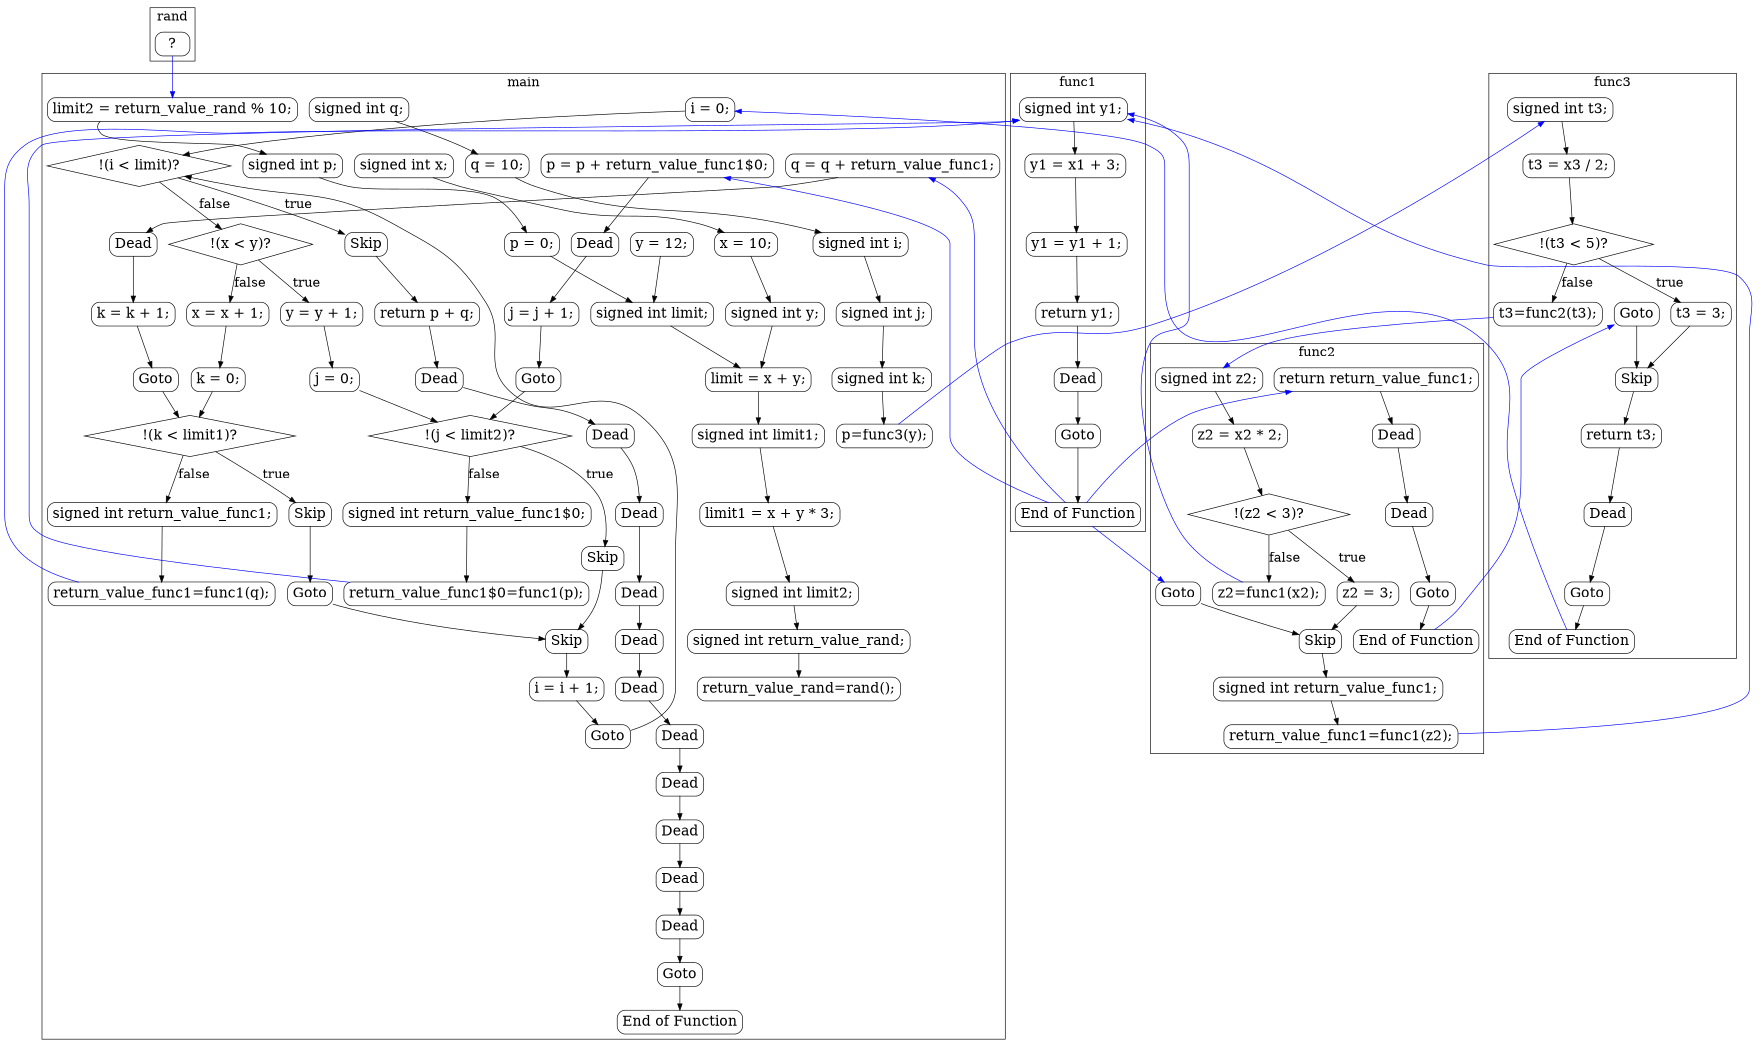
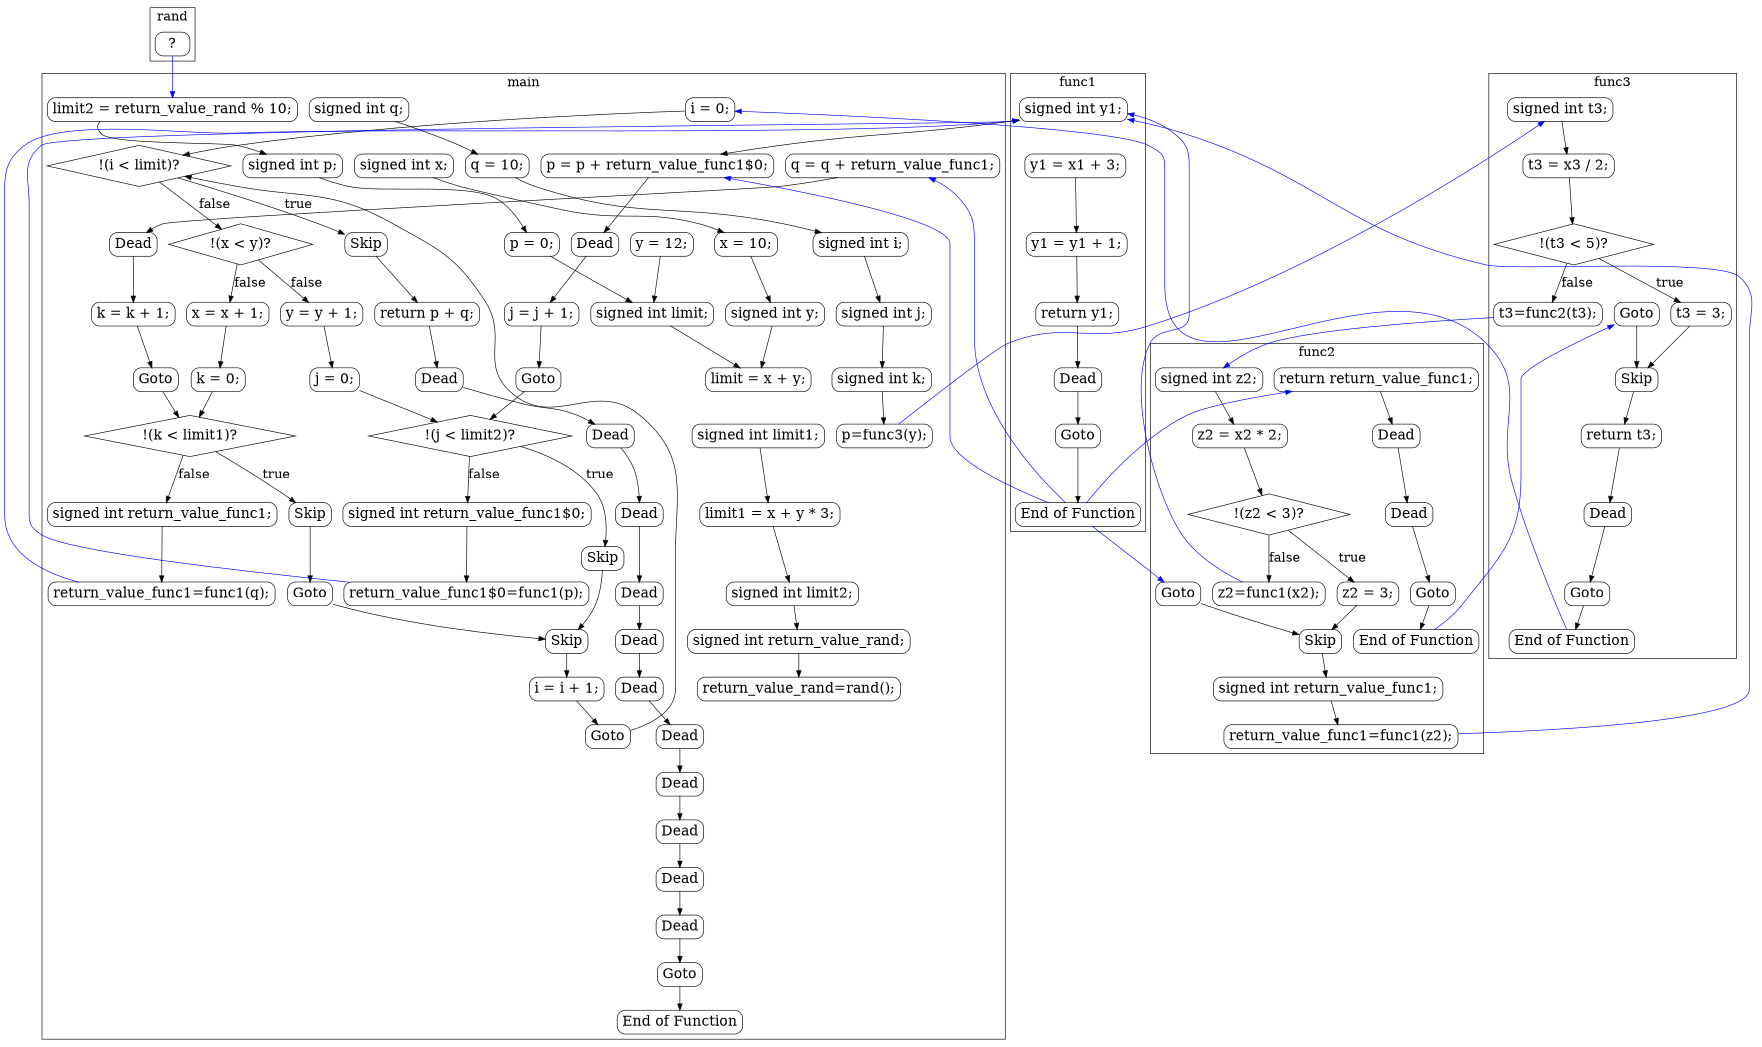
  digraph {
    color=black
    compound=true
    fontname="DejaVu Serif"
    fontsize=20
    node [fontname="DejaVu Serif" fontsize=22 shape=Mrecord]
    edge [fontname="DejaVu Serif"]
    n1 [label="signed int x;"]
    n2 [label="x = 10;"]
    n3 [label="signed int y;"]
    n4 [label="y = 12;"]
    n5 [label="signed int limit;"]
    n6 [label="limit = x + y;"]
    n7 [label="signed int limit1;"]
    n8 [label="limit1 = x + y * 3;"]
    n9 [label="signed int limit2;"]
    n10 [label="signed int return_value_rand;"]
    n11 [label="return_value_rand=rand();"]
    n12 [label="limit2 = return_value_rand % 10;"]
    n13 [label="signed int p;"]
    n14 [label="p = 0;"]
    n15 [label="signed int q;"]
    n16 [label="q = 10;"]
    n17 [label="signed int i;"]
    n18 [label="signed int j;"]
    n19 [label="signed int k;"]
    n20 [label="p=func3(y);"]
    n21 [label="i = 0;"]
    n22 [label="!(i \< limit)?" shape=diamond]
    n23 [label=Skip]
    n24 [label="!(x \< y)?" shape=diamond]
    n25 [label="return p + q;"]
    n26 [label="y = y + 1;"]
    n27 [label="x = x + 1;"]
    n28 [label=Dead]
    n29 [label="j = 0;"]
    n30 [label="k = 0;"]
    n31 [label=Dead]
    n32 [label="!(j \< limit2)?" shape=diamond]
    n33 [label="!(k \< limit1)?" shape=diamond]
    n34 [label=Dead]
    n35 [label=Skip]
    n36 [label="signed int return_value_func1$0;"]
    n37 [label=Skip]
    n38 [label="signed int return_value_func1;"]
    n39 [label=Dead]
    n40 [label=Skip]
    n41 [label="return_value_func1$0=func1(p);"]
    n42 [label=Goto]
    n43 [label="return_value_func1=func1(q);"]
    n44 [label=Dead]
    n45 [label="i = i + 1;"]
    n46 [label=Dead]
    n47 [label=Goto]
    n48 [label=Dead]
    n49 [label="p = p + return_value_func1$0;"]
    n50 [label=Dead]
    n51 [label="j = j + 1;"]
    n52 [label="q = q + return_value_func1;"]
    n53 [label=Dead]
    n54 [label="k = k + 1;"]
    n55 [label=Dead]
    n56 [label=Goto]
    n57 [label=Goto]
    n58 [label=Dead]
    n59 [label=Dead]
    n60 [label=Dead]
    n61 [label=Goto]
    n62 [label="End of Function"]
    n63 [label="signed int z2;"]
    n64 [label="z2 = x2 * 2;"]
    n65 [label="!(z2 \< 3)?" shape=diamond]
    n66 [label="z2 = 3;"]
    n67 [label="z2=func1(x2);"]
    n68 [label=Skip]
    n69 [label="signed int return_value_func1;"]
    n70 [label="return_value_func1=func1(z2);"]
    n71 [label=Goto]
    n72 [label="return return_value_func1;"]
    n73 [label=Dead]
    n74 [label=Dead]
    n75 [label=Goto]
    n76 [label="End of Function"]
    n77 [label="signed int y1;"]
    n78 [label="y1 = x1 + 3;"]
    n79 [label="y1 = y1 + 1;"]
    n80 [label="return y1;"]
    n81 [label=Dead]
    n82 [label=Goto]
    n83 [label="End of Function"]
    n84 [label="signed int t3;"]
    n85 [label="t3 = x3 / 2;"]
    n86 [label="!(t3 \< 5)?" shape=diamond]
    n87 [label="t3 = 3;"]
    n88 [label="t3=func2(t3);"]
    n89 [label=Skip]
    n90 [label="return t3;"]
    n91 [label=Dead]
    n92 [label=Goto]
    n93 [label=Goto]
    n94 [label="End of Function"]
    n95 [label="?"]
    subgraph cluster_1 {
      label=main
      n1
      n2
      n3
      n4
      n5
      n6
      n7
      n8
      n9
      n10
      n11
      n12
      n13
      n14
      n15
      n16
      n17
      n18
      n19
      n20
      n21
      n22
      n23
      n24
      n25
      n26
      n27
      n28
      n29
      n30
      n31
      n32
      n33
      n34
      n35
      n36
      n37
      n38
      n39
      n40
      n41
      n42
      n43
      n44
      n45
      n46
      n47
      n48
      n49
      n50
      n51
      n52
      n53
      n54
      n55
      n56
      n57
      n58
      n59
      n60
      n61
      n62
    }
    subgraph cluster_2 {
      label=func2
      n63
      n64
      n65
      n66
      n67
      n68
      n69
      n70
      n71
      n72
      n73
      n74
      n75
      n76
    }
    subgraph cluster_3 {
      label=func1
      n77
      n78
      n79
      n80
      n81
      n82
      n83
    }
    subgraph cluster_4 {
      label=func3
      n84
      n85
      n86
      n87
      n88
      n89
      n90
      n91
      n92
      n93
      n94
    }
    subgraph cluster_5 {
      label=rand
      rank=sink
      n95
    }
    n1 -> n2
    n2 -> n3
    n3 -> n6
    n4 -> n5
    n5 -> n6
-   n6 -> n7
    n7 -> n8
    n8 -> n9
    n9 -> n10
    n10 -> n11
    n12 -> n13
    n13 -> n14
    n14 -> n5
    n15 -> n16
    n16 -> n17
    n17 -> n18
    n18 -> n19
    n19 -> n20
    n20 -> n84 [color=blue]
    n21 -> n22
    n22 -> n23 [fontsize=20 label=true]
    n22 -> n24 [fontsize=20 label=false]
    n23 -> n25
-   n24 -> n26 [fontsize=20 label=true]
+   n24 -> n26 [fontsize=20 label=false]
    n24 -> n27 [fontsize=20 label=false]
    n25 -> n28
    n26 -> n29
    n27 -> n30
    n28 -> n31
    n29 -> n32
    n30 -> n33
    n31 -> n34
    n32 -> n35 [fontsize=20 label=true]
    n32 -> n36 [fontsize=20 label=false]
    n33 -> n37 [fontsize=20 label=true]
    n33 -> n38 [fontsize=20 label=false]
    n34 -> n39
    n35 -> n40
    n36 -> n41
    n37 -> n42
    n38 -> n43
    n39 -> n44
    n40 -> n45
    n41 -> n77 [color=blue]
    n42 -> n40
    n43 -> n77 [color=blue]
    n44 -> n46
    n45 -> n47
    n46 -> n48
    n47 -> n22
    n48 -> n55
    n49 -> n50
    n50 -> n51
    n51 -> n56
    n52 -> n53
    n53 -> n54
    n54 -> n57
    n55 -> n58
    n56 -> n32
    n57 -> n33
    n58 -> n59
    n59 -> n60
    n60 -> n61
    n61 -> n62
    n63 -> n64
    n64 -> n65
    n65 -> n66 [fontsize=20 label=true]
    n65 -> n67 [fontsize=20 label=false]
    n66 -> n68
    n67 -> n77 [color=blue]
    n68 -> n69
    n69 -> n70
    n70 -> n77 [color=blue]
    n71 -> n68
    n72 -> n73
    n73 -> n74
    n74 -> n75
    n75 -> n76
    n76 -> n92 [color=blue]
-   n77 -> n78
+   n77 -> n49
    n78 -> n79
    n79 -> n80
    n80 -> n81
    n81 -> n82
    n82 -> n83
    n83 -> n49 [color=blue]
    n83 -> n52 [color=blue]
    n83 -> n71 [color=blue]
    n83 -> n72 [color=blue]
    n84 -> n85
    n85 -> n86
    n86 -> n87 [fontsize=20 label=true]
    n86 -> n88 [fontsize=20 label=false]
    n87 -> n89
    n88 -> n63 [color=blue]
    n89 -> n90
    n90 -> n91
    n91 -> n93
    n92 -> n89
    n93 -> n94
    n94 -> n21 [color=blue]
    n95 -> n12 [color=blue]
  }
